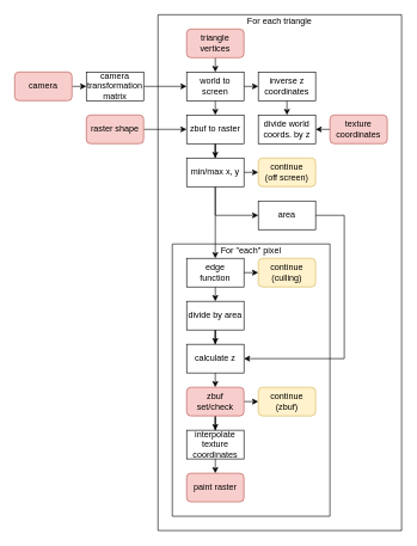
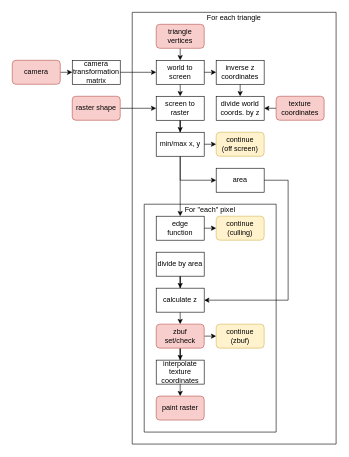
  <mxCell id="0" />
  <mxCell id="1" parent="0" />
  <mxCell id="2" style="edgeStyle=orthogonalEdgeStyle;rounded=0;orthogonalLoop=1;jettySize=auto;html=1;exitX=1;exitY=0.5;exitDx=0;exitDy=0;entryX=0;entryY=0.5;entryDx=0;entryDy=0;" parent="1" source="3" target="5" edge="1"><mxGeometry relative="1" as="geometry" /></mxCell>
  <mxCell id="3" value="camera" style="rounded=1;whiteSpace=wrap;html=1;fillColor=#f8cecc;strokeColor=#b85450;" parent="1" vertex="1"><mxGeometry x="20" y="100" width="80" height="40" as="geometry" /></mxCell>
  <mxCell id="4" style="edgeStyle=orthogonalEdgeStyle;rounded=0;orthogonalLoop=1;jettySize=auto;html=1;exitX=1;exitY=0.5;exitDx=0;exitDy=0;entryX=0;entryY=0.5;entryDx=0;entryDy=0;" parent="1" source="5" target="11" edge="1"><mxGeometry relative="1" as="geometry" /></mxCell>
  <mxCell id="5" value="&lt;div&gt;camera transformation&lt;/div&gt;&lt;div&gt;matrix&lt;br&gt;&lt;/div&gt;" style="rounded=0;whiteSpace=wrap;html=1;" parent="1" vertex="1"><mxGeometry x="120" y="100" width="80" height="40" as="geometry" /></mxCell>
  <mxCell id="6" value="" style="swimlane;startSize=0;" parent="1" vertex="1"><mxGeometry x="220" y="20" width="340" height="720" as="geometry" /></mxCell>
  <mxCell id="7" style="edgeStyle=orthogonalEdgeStyle;rounded=0;orthogonalLoop=1;jettySize=auto;html=1;exitX=0.5;exitY=1;exitDx=0;exitDy=0;entryX=0.5;entryY=0;entryDx=0;entryDy=0;" parent="6" source="8" target="11" edge="1"><mxGeometry relative="1" as="geometry" /></mxCell>
  <mxCell id="8" value="&lt;div&gt;triangle&lt;/div&gt;&lt;div&gt;vertices&lt;br&gt;&lt;/div&gt;" style="rounded=1;whiteSpace=wrap;html=1;fillColor=#f8cecc;strokeColor=#b85450;" parent="6" vertex="1"><mxGeometry x="40" y="20" width="80" height="40" as="geometry" /></mxCell>
  <mxCell id="9" style="edgeStyle=orthogonalEdgeStyle;rounded=0;orthogonalLoop=1;jettySize=auto;html=1;exitX=0.5;exitY=1;exitDx=0;exitDy=0;entryX=0.5;entryY=0;entryDx=0;entryDy=0;" parent="6" source="11" target="13" edge="1"><mxGeometry relative="1" as="geometry" /></mxCell>
  <mxCell id="10" style="edgeStyle=orthogonalEdgeStyle;rounded=0;orthogonalLoop=1;jettySize=auto;html=1;exitX=1;exitY=0.5;exitDx=0;exitDy=0;entryX=0;entryY=0.5;entryDx=0;entryDy=0;" edge="1" parent="6" source="11" target="15"><mxGeometry relative="1" as="geometry" /></mxCell>
  <mxCell id="11" value="world to screen" style="rounded=0;whiteSpace=wrap;html=1;" parent="6" vertex="1"><mxGeometry x="40" y="80" width="80" height="40" as="geometry" /></mxCell>
  <mxCell id="12" style="edgeStyle=orthogonalEdgeStyle;rounded=0;orthogonalLoop=1;jettySize=auto;html=1;exitX=0.5;exitY=1;exitDx=0;exitDy=0;" edge="1" parent="6" source="13" target="23"><mxGeometry relative="1" as="geometry" /></mxCell>
- <mxCell id="13" value="zbuf to raster" style="rounded=0;whiteSpace=wrap;html=1;" parent="6" vertex="1"><mxGeometry x="40" y="140" width="80" height="40" as="geometry" /></mxCell>
+ <mxCell id="13" value="screen to raster" style="rounded=0;whiteSpace=wrap;html=1;" parent="6" vertex="1"><mxGeometry x="40" y="140" width="80" height="40" as="geometry" /></mxCell>
  <mxCell id="14" style="edgeStyle=orthogonalEdgeStyle;rounded=0;orthogonalLoop=1;jettySize=auto;html=1;exitX=0.5;exitY=1;exitDx=0;exitDy=0;entryX=0.5;entryY=0;entryDx=0;entryDy=0;" parent="6" source="15" target="16" edge="1"><mxGeometry relative="1" as="geometry" /></mxCell>
  <mxCell id="15" value="&lt;div&gt;inverse z&lt;/div&gt;&lt;div&gt;coordinates&lt;br&gt;&lt;/div&gt;" style="rounded=0;whiteSpace=wrap;html=1;" parent="6" vertex="1"><mxGeometry x="140" y="80" width="80" height="40" as="geometry" /></mxCell>
  <mxCell id="16" value="&lt;div&gt;divide world&lt;/div&gt;&lt;div&gt;coords. by z&lt;br&gt;&lt;/div&gt;" style="rounded=0;whiteSpace=wrap;html=1;" parent="6" vertex="1"><mxGeometry x="140" y="140" width="80" height="40" as="geometry" /></mxCell>
  <mxCell id="17" style="edgeStyle=orthogonalEdgeStyle;rounded=0;orthogonalLoop=1;jettySize=auto;html=1;exitX=0;exitY=0.5;exitDx=0;exitDy=0;entryX=1;entryY=0.5;entryDx=0;entryDy=0;" parent="6" source="18" target="16" edge="1"><mxGeometry relative="1" as="geometry" /></mxCell>
  <mxCell id="18" value="&lt;div&gt;texture&lt;/div&gt;&lt;div&gt;coordinates&lt;br&gt;&lt;/div&gt;" style="rounded=1;whiteSpace=wrap;html=1;fillColor=#f8cecc;strokeColor=#b85450;" parent="6" vertex="1"><mxGeometry x="240" y="140" width="80" height="40" as="geometry" /></mxCell>
  <mxCell id="19" value="For each triangle" style="text;html=1;strokeColor=none;fillColor=none;align=center;verticalAlign=middle;whiteSpace=wrap;rounded=0;" parent="6" vertex="1"><mxGeometry width="340" height="20" as="geometry" /></mxCell>
  <mxCell id="20" style="edgeStyle=orthogonalEdgeStyle;rounded=0;orthogonalLoop=1;jettySize=auto;html=1;exitX=0.5;exitY=1;exitDx=0;exitDy=0;entryX=0.5;entryY=0;entryDx=0;entryDy=0;" edge="1" parent="6" source="23" target="31"><mxGeometry relative="1" as="geometry" /></mxCell>
  <mxCell id="21" style="edgeStyle=orthogonalEdgeStyle;rounded=0;orthogonalLoop=1;jettySize=auto;html=1;exitX=1;exitY=0.5;exitDx=0;exitDy=0;entryX=0;entryY=0.5;entryDx=0;entryDy=0;" edge="1" parent="6" source="23" target="26"><mxGeometry relative="1" as="geometry" /></mxCell>
  <mxCell id="22" style="edgeStyle=orthogonalEdgeStyle;rounded=0;orthogonalLoop=1;jettySize=auto;html=1;exitX=0.5;exitY=1;exitDx=0;exitDy=0;entryX=0;entryY=0.5;entryDx=0;entryDy=0;" edge="1" parent="6" source="23" target="25"><mxGeometry relative="1" as="geometry" /></mxCell>
  <mxCell id="23" value="min/max x, y" style="rounded=0;whiteSpace=wrap;html=1;" vertex="1" parent="6"><mxGeometry x="40" y="200" width="80" height="40" as="geometry" /></mxCell>
  <mxCell id="24" style="edgeStyle=orthogonalEdgeStyle;rounded=0;orthogonalLoop=1;jettySize=auto;html=1;exitX=1;exitY=0.5;exitDx=0;exitDy=0;entryX=1;entryY=0.5;entryDx=0;entryDy=0;" edge="1" parent="6" source="25" target="36"><mxGeometry relative="1" as="geometry"><Array as="points"><mxPoint x="260" y="280" /><mxPoint x="260" y="480" /></Array></mxGeometry></mxCell>
  <mxCell id="25" value="area" style="rounded=0;whiteSpace=wrap;html=1;" vertex="1" parent="6"><mxGeometry x="140" y="260" width="80" height="40" as="geometry" /></mxCell>
  <mxCell id="26" value="&lt;div&gt;continue &lt;br&gt;&lt;/div&gt;&lt;div&gt;(off screen)&lt;/div&gt;" style="rounded=1;whiteSpace=wrap;html=1;fillColor=#fff2cc;strokeColor=#d6b656;" vertex="1" parent="6"><mxGeometry x="140" y="200" width="80" height="40" as="geometry" /></mxCell>
  <mxCell id="27" value="" style="swimlane;startSize=0;" vertex="1" parent="6"><mxGeometry x="20" y="320" width="220" height="380" as="geometry" /></mxCell>
  <mxCell id="28" value="For &quot;each&quot; pixel" style="text;html=1;strokeColor=none;fillColor=none;align=center;verticalAlign=middle;whiteSpace=wrap;rounded=0;" vertex="1" parent="27"><mxGeometry width="220" height="20" as="geometry" /></mxCell>
  <mxCell id="29" style="edgeStyle=orthogonalEdgeStyle;rounded=0;orthogonalLoop=1;jettySize=auto;html=1;exitX=1;exitY=0.5;exitDx=0;exitDy=0;entryX=0;entryY=0.5;entryDx=0;entryDy=0;" edge="1" parent="27" source="31" target="32"><mxGeometry relative="1" as="geometry" /></mxCell>
- <mxCell id="30" style="edgeStyle=orthogonalEdgeStyle;rounded=0;orthogonalLoop=1;jettySize=auto;html=1;exitX=0.5;exitY=1;exitDx=0;exitDy=0;entryX=0.5;entryY=0;entryDx=0;entryDy=0;" edge="1" parent="27" source="31" target="34"><mxGeometry relative="1" as="geometry" /></mxCell>
  <mxCell id="31" value="&lt;div&gt;edge &lt;br&gt;&lt;/div&gt;&lt;div&gt;function&lt;/div&gt;" style="rounded=0;whiteSpace=wrap;html=1;" vertex="1" parent="27"><mxGeometry x="20" y="20" width="80" height="40" as="geometry" /></mxCell>
  <mxCell id="32" value="continue (culling)" style="rounded=1;whiteSpace=wrap;html=1;fillColor=#fff2cc;strokeColor=#d6b656;" vertex="1" parent="27"><mxGeometry x="120" y="20" width="80" height="40" as="geometry" /></mxCell>
  <mxCell id="33" style="edgeStyle=orthogonalEdgeStyle;rounded=0;orthogonalLoop=1;jettySize=auto;html=1;exitX=0.5;exitY=1;exitDx=0;exitDy=0;" edge="1" parent="27" source="34" target="36"><mxGeometry relative="1" as="geometry" /></mxCell>
  <mxCell id="34" value="divide by area" style="rounded=0;whiteSpace=wrap;html=1;" vertex="1" parent="27"><mxGeometry x="20" y="80" width="80" height="40" as="geometry" /></mxCell>
  <mxCell id="35" style="edgeStyle=orthogonalEdgeStyle;rounded=0;orthogonalLoop=1;jettySize=auto;html=1;exitX=0.5;exitY=1;exitDx=0;exitDy=0;entryX=0.5;entryY=0;entryDx=0;entryDy=0;" edge="1" parent="27" source="36" target="39"><mxGeometry relative="1" as="geometry" /></mxCell>
  <mxCell id="36" value="calculate z" style="rounded=0;whiteSpace=wrap;html=1;" vertex="1" parent="27"><mxGeometry x="20" y="140" width="80" height="40" as="geometry" /></mxCell>
  <mxCell id="37" style="edgeStyle=orthogonalEdgeStyle;rounded=0;orthogonalLoop=1;jettySize=auto;html=1;exitX=1;exitY=0.5;exitDx=0;exitDy=0;entryX=0;entryY=0.5;entryDx=0;entryDy=0;" edge="1" parent="27" source="39" target="40"><mxGeometry relative="1" as="geometry" /></mxCell>
  <mxCell id="38" style="edgeStyle=orthogonalEdgeStyle;rounded=0;orthogonalLoop=1;jettySize=auto;html=1;exitX=0.5;exitY=1;exitDx=0;exitDy=0;" edge="1" parent="27" source="39" target="42"><mxGeometry relative="1" as="geometry" /></mxCell>
  <mxCell id="39" value="&lt;div&gt;zbuf &lt;br&gt;&lt;/div&gt;&lt;div&gt;set/check&lt;/div&gt;" style="rounded=1;whiteSpace=wrap;html=1;fillColor=#f8cecc;strokeColor=#b85450;" vertex="1" parent="27"><mxGeometry x="20" y="200" width="80" height="40" as="geometry" /></mxCell>
  <mxCell id="40" value="continue (zbuf)" style="rounded=1;whiteSpace=wrap;html=1;fillColor=#fff2cc;strokeColor=#d6b656;" vertex="1" parent="27"><mxGeometry x="120" y="200" width="80" height="40" as="geometry" /></mxCell>
  <mxCell id="41" style="edgeStyle=orthogonalEdgeStyle;rounded=0;orthogonalLoop=1;jettySize=auto;html=1;exitX=0.5;exitY=1;exitDx=0;exitDy=0;entryX=0.5;entryY=0;entryDx=0;entryDy=0;" edge="1" parent="27" source="42" target="43"><mxGeometry relative="1" as="geometry" /></mxCell>
  <mxCell id="42" value="interpolate texture coordinates" style="rounded=0;whiteSpace=wrap;html=1;" vertex="1" parent="27"><mxGeometry x="20" y="260" width="80" height="40" as="geometry" /></mxCell>
  <mxCell id="43" value="paint raster" style="rounded=1;whiteSpace=wrap;html=1;fillColor=#f8cecc;strokeColor=#b85450;" vertex="1" parent="27"><mxGeometry x="20" y="320" width="80" height="40" as="geometry" /></mxCell>
  <mxCell id="44" style="edgeStyle=orthogonalEdgeStyle;rounded=0;orthogonalLoop=1;jettySize=auto;html=1;exitX=1;exitY=0.5;exitDx=0;exitDy=0;entryX=0;entryY=0.5;entryDx=0;entryDy=0;" parent="1" source="45" target="13" edge="1"><mxGeometry relative="1" as="geometry" /></mxCell>
  <mxCell id="45" value="raster shape" style="rounded=1;whiteSpace=wrap;html=1;fillColor=#f8cecc;strokeColor=#b85450;" parent="1" vertex="1"><mxGeometry x="120" y="160" width="80" height="40" as="geometry" /></mxCell>
